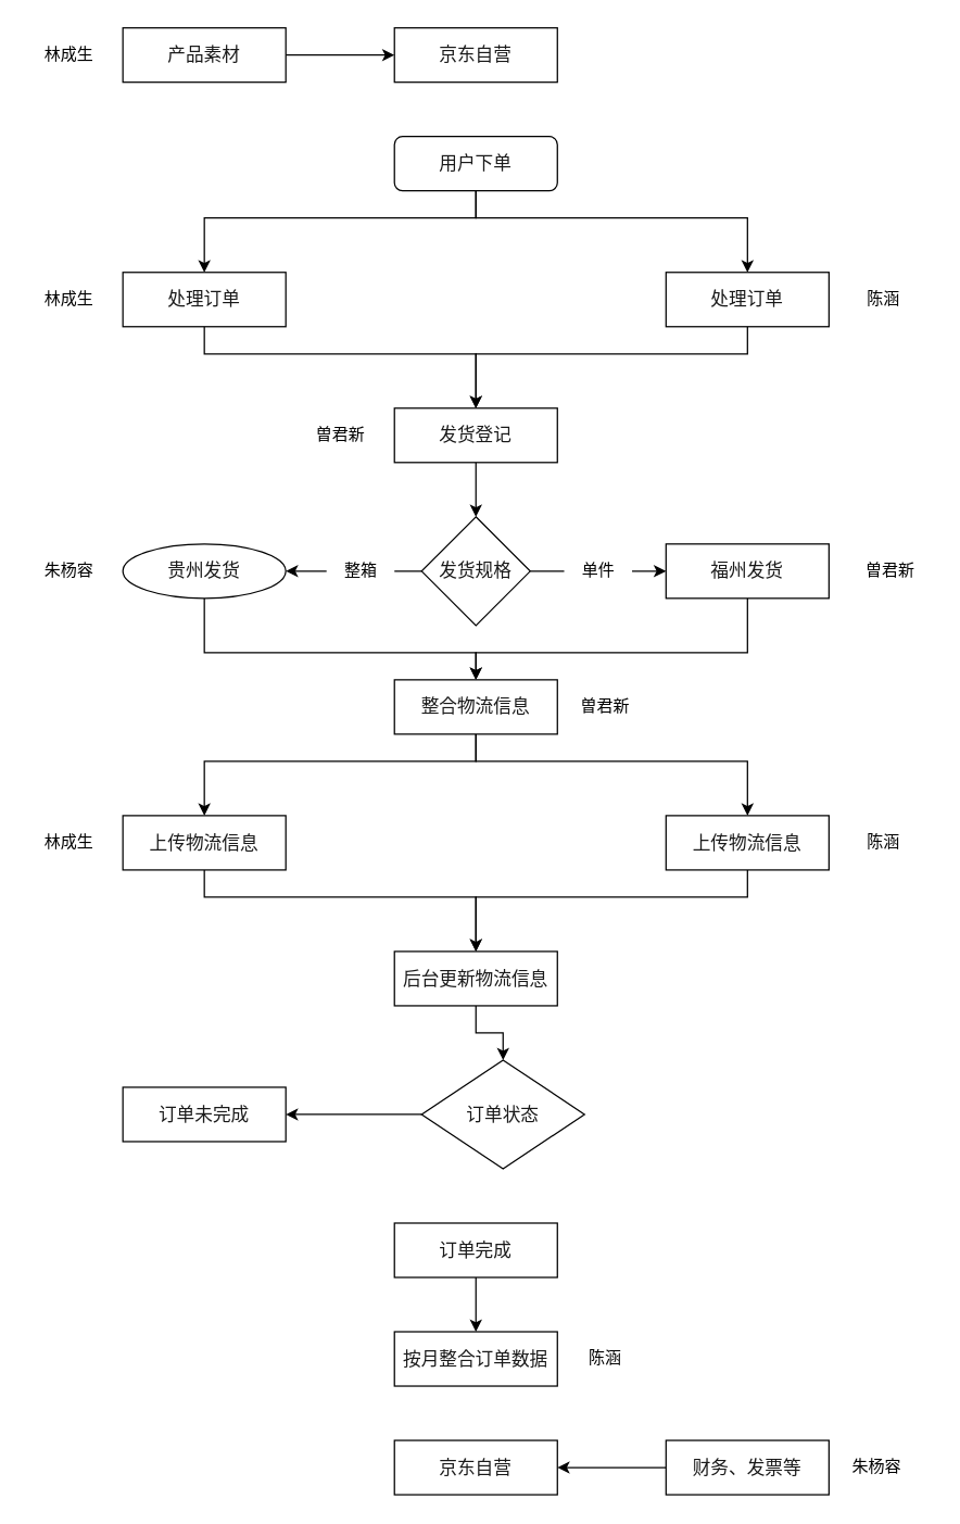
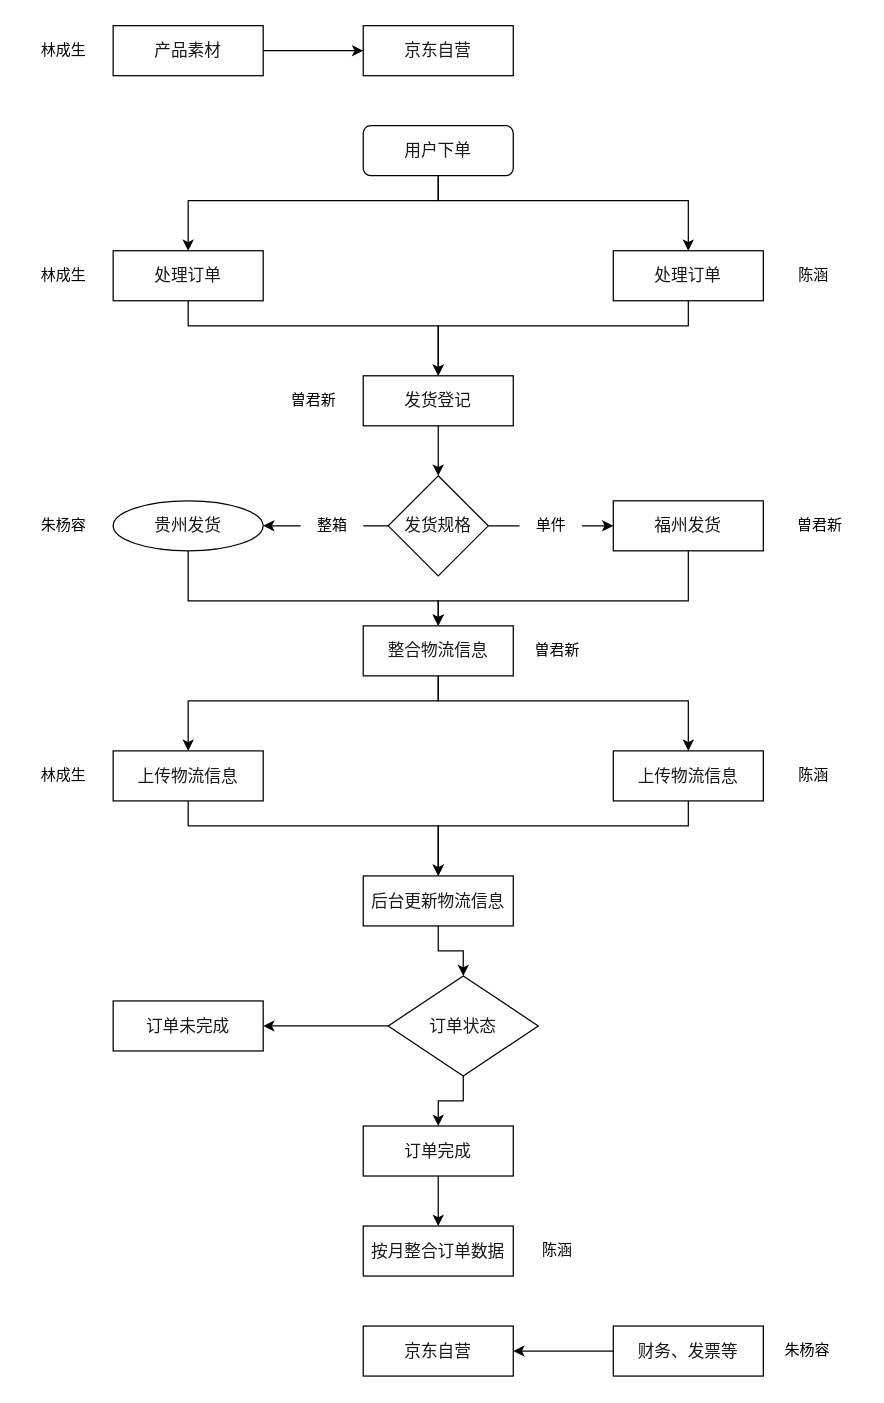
  <mxCell id="0" />
  <mxCell id="1" parent="0" />
  <mxCell id="2" style="edgeStyle=orthogonalEdgeStyle;rounded=0;orthogonalLoop=1;jettySize=auto;html=1;" parent="1" source="4" target="9" edge="1"><mxGeometry relative="1" as="geometry"><Array as="points"><mxPoint x="350" y="160" /><mxPoint x="150" y="160" /></Array></mxGeometry></mxCell>
  <mxCell id="3" style="edgeStyle=orthogonalEdgeStyle;rounded=0;orthogonalLoop=1;jettySize=auto;html=1;entryX=0.5;entryY=0;entryDx=0;entryDy=0;" parent="1" source="4" target="11" edge="1"><mxGeometry relative="1" as="geometry"><Array as="points"><mxPoint x="350" y="160" /><mxPoint x="550" y="160" /></Array></mxGeometry></mxCell>
  <mxCell id="4" value="&lt;span style=&quot;color: rgb(25, 25, 25); font-family: &amp;quot;Microsoft YaHei&amp;quot;; font-size: 13.333px; background-color: rgb(255, 255, 255);&quot;&gt;&lt;font style=&quot;vertical-align: inherit;&quot;&gt;&lt;font style=&quot;vertical-align: inherit;&quot;&gt;用户下单&lt;/font&gt;&lt;/font&gt;&lt;/span&gt;" style="rounded=1;whiteSpace=wrap;html=1;" parent="1" vertex="1"><mxGeometry x="290" y="100" width="120" height="40" as="geometry" /></mxCell>
  <mxCell id="5" value="&lt;span style=&quot;color: rgb(25, 25, 25); font-family: &amp;quot;Microsoft YaHei&amp;quot;; font-size: 13.333px; background-color: rgb(255, 255, 255);&quot;&gt;&lt;font style=&quot;vertical-align: inherit;&quot;&gt;&lt;font style=&quot;vertical-align: inherit;&quot;&gt;京东自营&lt;/font&gt;&lt;/font&gt;&lt;/span&gt;" style="rounded=0;whiteSpace=wrap;html=1;" parent="1" vertex="1"><mxGeometry x="290" y="20" width="120" height="40" as="geometry" /></mxCell>
  <mxCell id="6" style="edgeStyle=orthogonalEdgeStyle;rounded=0;orthogonalLoop=1;jettySize=auto;html=1;entryX=0;entryY=0.5;entryDx=0;entryDy=0;" parent="1" source="7" target="5" edge="1"><mxGeometry relative="1" as="geometry" /></mxCell>
  <mxCell id="7" value="&lt;span style=&quot;color: rgb(25, 25, 25); font-family: &amp;quot;Microsoft YaHei&amp;quot;; font-size: 13.333px; background-color: rgb(255, 255, 255);&quot;&gt;&lt;font style=&quot;vertical-align: inherit;&quot;&gt;&lt;font style=&quot;vertical-align: inherit;&quot;&gt;产品素材&lt;/font&gt;&lt;/font&gt;&lt;/span&gt;" style="rounded=0;whiteSpace=wrap;html=1;" parent="1" vertex="1"><mxGeometry x="90" y="20" width="120" height="40" as="geometry" /></mxCell>
  <mxCell id="8" style="edgeStyle=orthogonalEdgeStyle;rounded=0;orthogonalLoop=1;jettySize=auto;html=1;entryX=0.5;entryY=0;entryDx=0;entryDy=0;" parent="1" source="9" target="13" edge="1"><mxGeometry relative="1" as="geometry"><Array as="points"><mxPoint x="150" y="260" /><mxPoint x="350" y="260" /></Array></mxGeometry></mxCell>
  <mxCell id="9" value="&lt;span style=&quot;color: rgb(25, 25, 25); font-family: 微软雅黑; font-size: 13.333px; background-color: rgb(255, 255, 255);&quot;&gt;&lt;font style=&quot;vertical-align: inherit;&quot;&gt;&lt;font style=&quot;vertical-align: inherit;&quot;&gt;处理订单&lt;/font&gt;&lt;/font&gt;&lt;/span&gt;" style="rounded=0;whiteSpace=wrap;html=1;" parent="1" vertex="1"><mxGeometry x="90" y="200" width="120" height="40" as="geometry" /></mxCell>
  <mxCell id="10" style="edgeStyle=orthogonalEdgeStyle;rounded=0;orthogonalLoop=1;jettySize=auto;html=1;entryX=0.5;entryY=0;entryDx=0;entryDy=0;" parent="1" source="11" target="13" edge="1"><mxGeometry relative="1" as="geometry"><Array as="points"><mxPoint x="550" y="260" /><mxPoint x="350" y="260" /></Array></mxGeometry></mxCell>
  <mxCell id="11" value="&lt;span style=&quot;color: rgb(25, 25, 25); font-family: 微软雅黑; font-size: 13.333px; background-color: rgb(255, 255, 255);&quot;&gt;&lt;font style=&quot;vertical-align: inherit;&quot;&gt;&lt;font style=&quot;vertical-align: inherit;&quot;&gt;处理订单&lt;/font&gt;&lt;/font&gt;&lt;/span&gt;" style="rounded=0;whiteSpace=wrap;html=1;" parent="1" vertex="1"><mxGeometry x="490" y="200" width="120" height="40" as="geometry" /></mxCell>
  <mxCell id="12" style="edgeStyle=orthogonalEdgeStyle;rounded=0;orthogonalLoop=1;jettySize=auto;html=1;entryX=0.5;entryY=0;entryDx=0;entryDy=0;" parent="1" source="13" target="16" edge="1"><mxGeometry relative="1" as="geometry" /></mxCell>
  <mxCell id="13" value="&lt;span style=&quot;color: rgb(25, 25, 25); font-family: &amp;quot;Microsoft YaHei&amp;quot;; font-size: 13.333px; background-color: rgb(255, 255, 255);&quot;&gt;发货登记&lt;/span&gt;" style="rounded=0;whiteSpace=wrap;html=1;" parent="1" vertex="1"><mxGeometry x="290" y="300" width="120" height="40" as="geometry" /></mxCell>
  <mxCell id="14" style="edgeStyle=orthogonalEdgeStyle;rounded=0;orthogonalLoop=1;jettySize=auto;html=1;entryX=1;entryY=0.5;entryDx=0;entryDy=0;startArrow=none;" parent="1" source="53" target="18" edge="1"><mxGeometry relative="1" as="geometry" /></mxCell>
  <mxCell id="15" style="edgeStyle=orthogonalEdgeStyle;rounded=0;orthogonalLoop=1;jettySize=auto;html=1;entryX=0;entryY=0.5;entryDx=0;entryDy=0;startArrow=none;" parent="1" source="51" target="20" edge="1"><mxGeometry relative="1" as="geometry" /></mxCell>
  <mxCell id="16" value="&lt;span style=&quot;color: rgb(25, 25, 25); font-family: 微软雅黑; font-size: 13.333px; background-color: rgb(255, 255, 255);&quot;&gt;发货规格&lt;/span&gt;" style="rhombus;whiteSpace=wrap;html=1;" parent="1" vertex="1"><mxGeometry x="310" y="380" width="80" height="80" as="geometry" /></mxCell>
  <mxCell id="17" style="edgeStyle=orthogonalEdgeStyle;rounded=0;orthogonalLoop=1;jettySize=auto;html=1;entryX=0.5;entryY=0;entryDx=0;entryDy=0;" parent="1" source="18" target="23" edge="1"><mxGeometry relative="1" as="geometry"><Array as="points"><mxPoint x="150" y="480" /><mxPoint x="350" y="480" /></Array></mxGeometry></mxCell>
  <mxCell id="18" value="&lt;span style=&quot;color: rgb(25, 25, 25); font-family: 微软雅黑; font-size: 13.333px; background-color: rgb(255, 255, 255);&quot;&gt;贵州发货&lt;/span&gt;" style="ellipse;whiteSpace=wrap;html=1;" parent="1" vertex="1"><mxGeometry x="90" y="400" width="120" height="40" as="geometry" /></mxCell>
  <mxCell id="19" style="edgeStyle=orthogonalEdgeStyle;rounded=0;orthogonalLoop=1;jettySize=auto;html=1;entryX=0.5;entryY=0;entryDx=0;entryDy=0;" parent="1" source="20" target="23" edge="1"><mxGeometry relative="1" as="geometry"><mxPoint x="350" y="490" as="targetPoint" /><Array as="points"><mxPoint x="550" y="480" /><mxPoint x="350" y="480" /></Array></mxGeometry></mxCell>
  <mxCell id="20" value="&lt;span style=&quot;color: rgb(25, 25, 25); font-family: &amp;quot;Microsoft YaHei&amp;quot;; font-size: 13.333px; background-color: rgb(255, 255, 255);&quot;&gt;福州发货&lt;/span&gt;" style="rounded=0;whiteSpace=wrap;html=1;" parent="1" vertex="1"><mxGeometry x="490" y="400" width="120" height="40" as="geometry" /></mxCell>
  <mxCell id="21" style="edgeStyle=orthogonalEdgeStyle;rounded=0;orthogonalLoop=1;jettySize=auto;html=1;" parent="1" source="23" target="27" edge="1"><mxGeometry relative="1" as="geometry"><Array as="points"><mxPoint x="350" y="560" /><mxPoint x="550" y="560" /></Array></mxGeometry></mxCell>
  <mxCell id="22" style="edgeStyle=orthogonalEdgeStyle;rounded=0;orthogonalLoop=1;jettySize=auto;html=1;entryX=0.5;entryY=0;entryDx=0;entryDy=0;" parent="1" source="23" target="25" edge="1"><mxGeometry relative="1" as="geometry"><Array as="points"><mxPoint x="350" y="560" /><mxPoint x="150" y="560" /></Array></mxGeometry></mxCell>
  <mxCell id="23" value="&lt;span style=&quot;color: rgb(25, 25, 25); font-family: &amp;quot;Microsoft YaHei&amp;quot;; font-size: 13.333px; background-color: rgb(255, 255, 255);&quot;&gt;整合物流信息&lt;/span&gt;" style="rounded=0;whiteSpace=wrap;html=1;" parent="1" vertex="1"><mxGeometry x="290" y="500" width="120" height="40" as="geometry" /></mxCell>
  <mxCell id="24" style="edgeStyle=orthogonalEdgeStyle;rounded=0;orthogonalLoop=1;jettySize=auto;html=1;entryX=0.5;entryY=0;entryDx=0;entryDy=0;" parent="1" source="25" target="29" edge="1"><mxGeometry relative="1" as="geometry"><Array as="points"><mxPoint x="150" y="660" /><mxPoint x="350" y="660" /></Array></mxGeometry></mxCell>
  <mxCell id="25" value="&lt;span style=&quot;color: rgb(25, 25, 25); font-family: 微软雅黑; font-size: 13.333px; background-color: rgb(255, 255, 255);&quot;&gt;上传物流信息&lt;/span&gt;" style="rounded=0;whiteSpace=wrap;html=1;" parent="1" vertex="1"><mxGeometry x="90" y="600" width="120" height="40" as="geometry" /></mxCell>
  <mxCell id="26" style="edgeStyle=orthogonalEdgeStyle;rounded=0;orthogonalLoop=1;jettySize=auto;html=1;" parent="1" source="27" target="29" edge="1"><mxGeometry relative="1" as="geometry"><Array as="points"><mxPoint x="550" y="660" /><mxPoint x="350" y="660" /></Array></mxGeometry></mxCell>
  <mxCell id="27" value="&lt;span style=&quot;color: rgb(25, 25, 25); font-family: &amp;quot;Microsoft YaHei&amp;quot;; font-size: 13.333px; background-color: rgb(255, 255, 255);&quot;&gt;上传物流信息&lt;/span&gt;" style="rounded=0;whiteSpace=wrap;html=1;" parent="1" vertex="1"><mxGeometry x="490" y="600" width="120" height="40" as="geometry" /></mxCell>
  <mxCell id="28" style="edgeStyle=orthogonalEdgeStyle;rounded=0;orthogonalLoop=1;jettySize=auto;html=1;entryX=0.5;entryY=0;entryDx=0;entryDy=0;" parent="1" source="29" target="32" edge="1"><mxGeometry relative="1" as="geometry" /></mxCell>
  <mxCell id="29" value="&lt;span style=&quot;color: rgb(25, 25, 25); font-family: &amp;quot;Microsoft YaHei&amp;quot;; font-size: 13.333px; background-color: rgb(255, 255, 255);&quot;&gt;后台&lt;/span&gt;&lt;span style=&quot;color: rgb(25, 25, 25); font-family: &amp;quot;Microsoft YaHei&amp;quot;; font-size: 13.333px; background-color: rgb(255, 255, 255);&quot;&gt;更新物流&lt;/span&gt;&lt;span style=&quot;color: rgb(25, 25, 25); font-family: &amp;quot;Microsoft YaHei&amp;quot;; font-size: 13.333px; background-color: rgb(255, 255, 255);&quot;&gt;信息&lt;/span&gt;" style="rounded=0;whiteSpace=wrap;html=1;" parent="1" vertex="1"><mxGeometry x="290" y="700" width="120" height="40" as="geometry" /></mxCell>
  <mxCell id="30" style="edgeStyle=orthogonalEdgeStyle;rounded=0;orthogonalLoop=1;jettySize=auto;html=1;entryX=1;entryY=0.5;entryDx=0;entryDy=0;" parent="1" source="32" target="33" edge="1"><mxGeometry relative="1" as="geometry" /></mxCell>
+ <mxCell id="31" style="edgeStyle=orthogonalEdgeStyle;rounded=0;orthogonalLoop=1;jettySize=auto;html=1;entryX=0.5;entryY=0;entryDx=0;entryDy=0;" parent="1" source="32" target="35" edge="1"><mxGeometry relative="1" as="geometry" /></mxCell>
  <mxCell id="32" value="&lt;span style=&quot;color: rgb(25, 25, 25); font-family: 微软雅黑; font-size: 13.333px; background-color: rgb(255, 255, 255);&quot;&gt;订单状态&lt;/span&gt;" style="rhombus;whiteSpace=wrap;html=1;" parent="1" vertex="1"><mxGeometry x="310" y="780" width="120" height="80" as="geometry" /></mxCell>
  <mxCell id="33" value="&lt;span style=&quot;color: rgb(25, 25, 25); font-family: &amp;quot;Microsoft YaHei&amp;quot;; font-size: 13.333px; background-color: rgb(255, 255, 255);&quot;&gt;订单未完成&lt;/span&gt;" style="rounded=0;whiteSpace=wrap;html=1;" parent="1" vertex="1"><mxGeometry x="90" y="800" width="120" height="40" as="geometry" /></mxCell>
  <mxCell id="34" style="edgeStyle=orthogonalEdgeStyle;rounded=0;orthogonalLoop=1;jettySize=auto;html=1;entryX=0.5;entryY=0;entryDx=0;entryDy=0;" parent="1" source="35" target="36" edge="1"><mxGeometry relative="1" as="geometry" /></mxCell>
  <mxCell id="35" value="&lt;span style=&quot;color: rgb(25, 25, 25); font-family: &amp;quot;Microsoft YaHei&amp;quot;; font-size: 13.333px; background-color: rgb(255, 255, 255);&quot;&gt;订单完成&lt;/span&gt;" style="rounded=0;whiteSpace=wrap;html=1;" parent="1" vertex="1"><mxGeometry x="290" y="900" width="120" height="40" as="geometry" /></mxCell>
  <mxCell id="36" value="&lt;span style=&quot;color: rgb(25, 25, 25); font-family: &amp;quot;Microsoft YaHei&amp;quot;; font-size: 13.333px; background-color: rgb(255, 255, 255);&quot;&gt;按月整合订单数据&lt;/span&gt;" style="rounded=0;whiteSpace=wrap;html=1;" parent="1" vertex="1"><mxGeometry x="290" y="980" width="120" height="40" as="geometry" /></mxCell>
  <mxCell id="37" value="&lt;span style=&quot;color: rgb(25, 25, 25); font-family: &amp;quot;Microsoft YaHei&amp;quot;; font-size: 13.333px; background-color: rgb(255, 255, 255);&quot;&gt;&lt;font style=&quot;vertical-align: inherit;&quot;&gt;&lt;font style=&quot;vertical-align: inherit;&quot;&gt;京东自营&lt;/font&gt;&lt;/font&gt;&lt;/span&gt;" style="rounded=0;whiteSpace=wrap;html=1;" parent="1" vertex="1"><mxGeometry x="290" y="1060" width="120" height="40" as="geometry" /></mxCell>
  <mxCell id="38" style="edgeStyle=orthogonalEdgeStyle;rounded=0;orthogonalLoop=1;jettySize=auto;html=1;entryX=1;entryY=0.5;entryDx=0;entryDy=0;" parent="1" source="39" target="37" edge="1"><mxGeometry relative="1" as="geometry" /></mxCell>
  <mxCell id="39" value="&lt;span style=&quot;color: rgb(25, 25, 25); font-family: &amp;quot;Microsoft YaHei&amp;quot;; font-size: 13.333px; background-color: rgb(255, 255, 255);&quot;&gt;&lt;font style=&quot;vertical-align: inherit;&quot;&gt;&lt;font style=&quot;vertical-align: inherit;&quot;&gt;财务、发票等&lt;/font&gt;&lt;/font&gt;&lt;/span&gt;" style="rounded=0;whiteSpace=wrap;html=1;" parent="1" vertex="1"><mxGeometry x="490" y="1060" width="120" height="40" as="geometry" /></mxCell>
  <mxCell id="40" value="林成生" style="text;html=1;resizable=0;autosize=1;align=center;verticalAlign=middle;points=[];fillColor=none;strokeColor=none;rounded=0;" parent="1" vertex="1"><mxGeometry x="20" y="25" width="60" height="30" as="geometry" /></mxCell>
  <mxCell id="41" value="林成生" style="text;html=1;resizable=0;autosize=1;align=center;verticalAlign=middle;points=[];fillColor=none;strokeColor=none;rounded=0;" parent="1" vertex="1"><mxGeometry x="20" y="205" width="60" height="30" as="geometry" /></mxCell>
  <mxCell id="42" value="林成生" style="text;html=1;resizable=0;autosize=1;align=center;verticalAlign=middle;points=[];fillColor=none;strokeColor=none;rounded=0;" parent="1" vertex="1"><mxGeometry x="20" y="605" width="60" height="30" as="geometry" /></mxCell>
  <mxCell id="43" value="陈涵" style="text;html=1;resizable=0;autosize=1;align=center;verticalAlign=middle;points=[];fillColor=none;strokeColor=none;rounded=0;" parent="1" vertex="1"><mxGeometry x="625" y="205" width="50" height="30" as="geometry" /></mxCell>
  <mxCell id="44" value="陈涵" style="text;html=1;resizable=0;autosize=1;align=center;verticalAlign=middle;points=[];fillColor=none;strokeColor=none;rounded=0;" parent="1" vertex="1"><mxGeometry x="625" y="605" width="50" height="30" as="geometry" /></mxCell>
  <mxCell id="45" value="陈涵" style="text;html=1;resizable=0;autosize=1;align=center;verticalAlign=middle;points=[];fillColor=none;strokeColor=none;rounded=0;" parent="1" vertex="1"><mxGeometry x="420" y="985" width="50" height="30" as="geometry" /></mxCell>
  <mxCell id="46" value="曽君新" style="text;html=1;resizable=0;autosize=1;align=center;verticalAlign=middle;points=[];fillColor=none;strokeColor=none;rounded=0;" parent="1" vertex="1"><mxGeometry x="220" y="305" width="60" height="30" as="geometry" /></mxCell>
  <mxCell id="47" value="曽君新" style="text;html=1;resizable=0;autosize=1;align=center;verticalAlign=middle;points=[];fillColor=none;strokeColor=none;rounded=0;" parent="1" vertex="1"><mxGeometry x="625" y="405" width="60" height="30" as="geometry" /></mxCell>
  <mxCell id="48" value="曽君新" style="text;html=1;resizable=0;autosize=1;align=center;verticalAlign=middle;points=[];fillColor=none;strokeColor=none;rounded=0;" parent="1" vertex="1"><mxGeometry x="415" y="505" width="60" height="30" as="geometry" /></mxCell>
  <mxCell id="49" value="朱杨容" style="text;html=1;resizable=0;autosize=1;align=center;verticalAlign=middle;points=[];fillColor=none;strokeColor=none;rounded=0;" parent="1" vertex="1"><mxGeometry x="20" y="405" width="60" height="30" as="geometry" /></mxCell>
  <mxCell id="50" value="朱杨容" style="text;html=1;resizable=0;autosize=1;align=center;verticalAlign=middle;points=[];fillColor=none;strokeColor=none;rounded=0;" parent="1" vertex="1"><mxGeometry x="615" y="1065" width="60" height="30" as="geometry" /></mxCell>
  <mxCell id="51" value="单件" style="text;html=1;resizable=0;autosize=1;align=center;verticalAlign=middle;points=[];fillColor=none;strokeColor=none;rounded=0;" parent="1" vertex="1"><mxGeometry x="415" y="405" width="50" height="30" as="geometry" /></mxCell>
  <mxCell id="52" value="" style="edgeStyle=orthogonalEdgeStyle;rounded=0;orthogonalLoop=1;jettySize=auto;html=1;entryX=0;entryY=0.5;entryDx=0;entryDy=0;endArrow=none;" parent="1" source="16" target="51" edge="1"><mxGeometry relative="1" as="geometry"><mxPoint x="390" y="420" as="sourcePoint" /><mxPoint x="490" y="420" as="targetPoint" /></mxGeometry></mxCell>
  <mxCell id="53" value="整箱" style="text;html=1;resizable=0;autosize=1;align=center;verticalAlign=middle;points=[];fillColor=none;strokeColor=none;rounded=0;" parent="1" vertex="1"><mxGeometry x="240" y="405" width="50" height="30" as="geometry" /></mxCell>
  <mxCell id="54" value="" style="edgeStyle=orthogonalEdgeStyle;rounded=0;orthogonalLoop=1;jettySize=auto;html=1;entryX=1;entryY=0.5;entryDx=0;entryDy=0;endArrow=none;" parent="1" source="16" target="53" edge="1"><mxGeometry relative="1" as="geometry"><mxPoint x="310" y="420" as="sourcePoint" /><mxPoint x="210" y="420" as="targetPoint" /></mxGeometry></mxCell>
